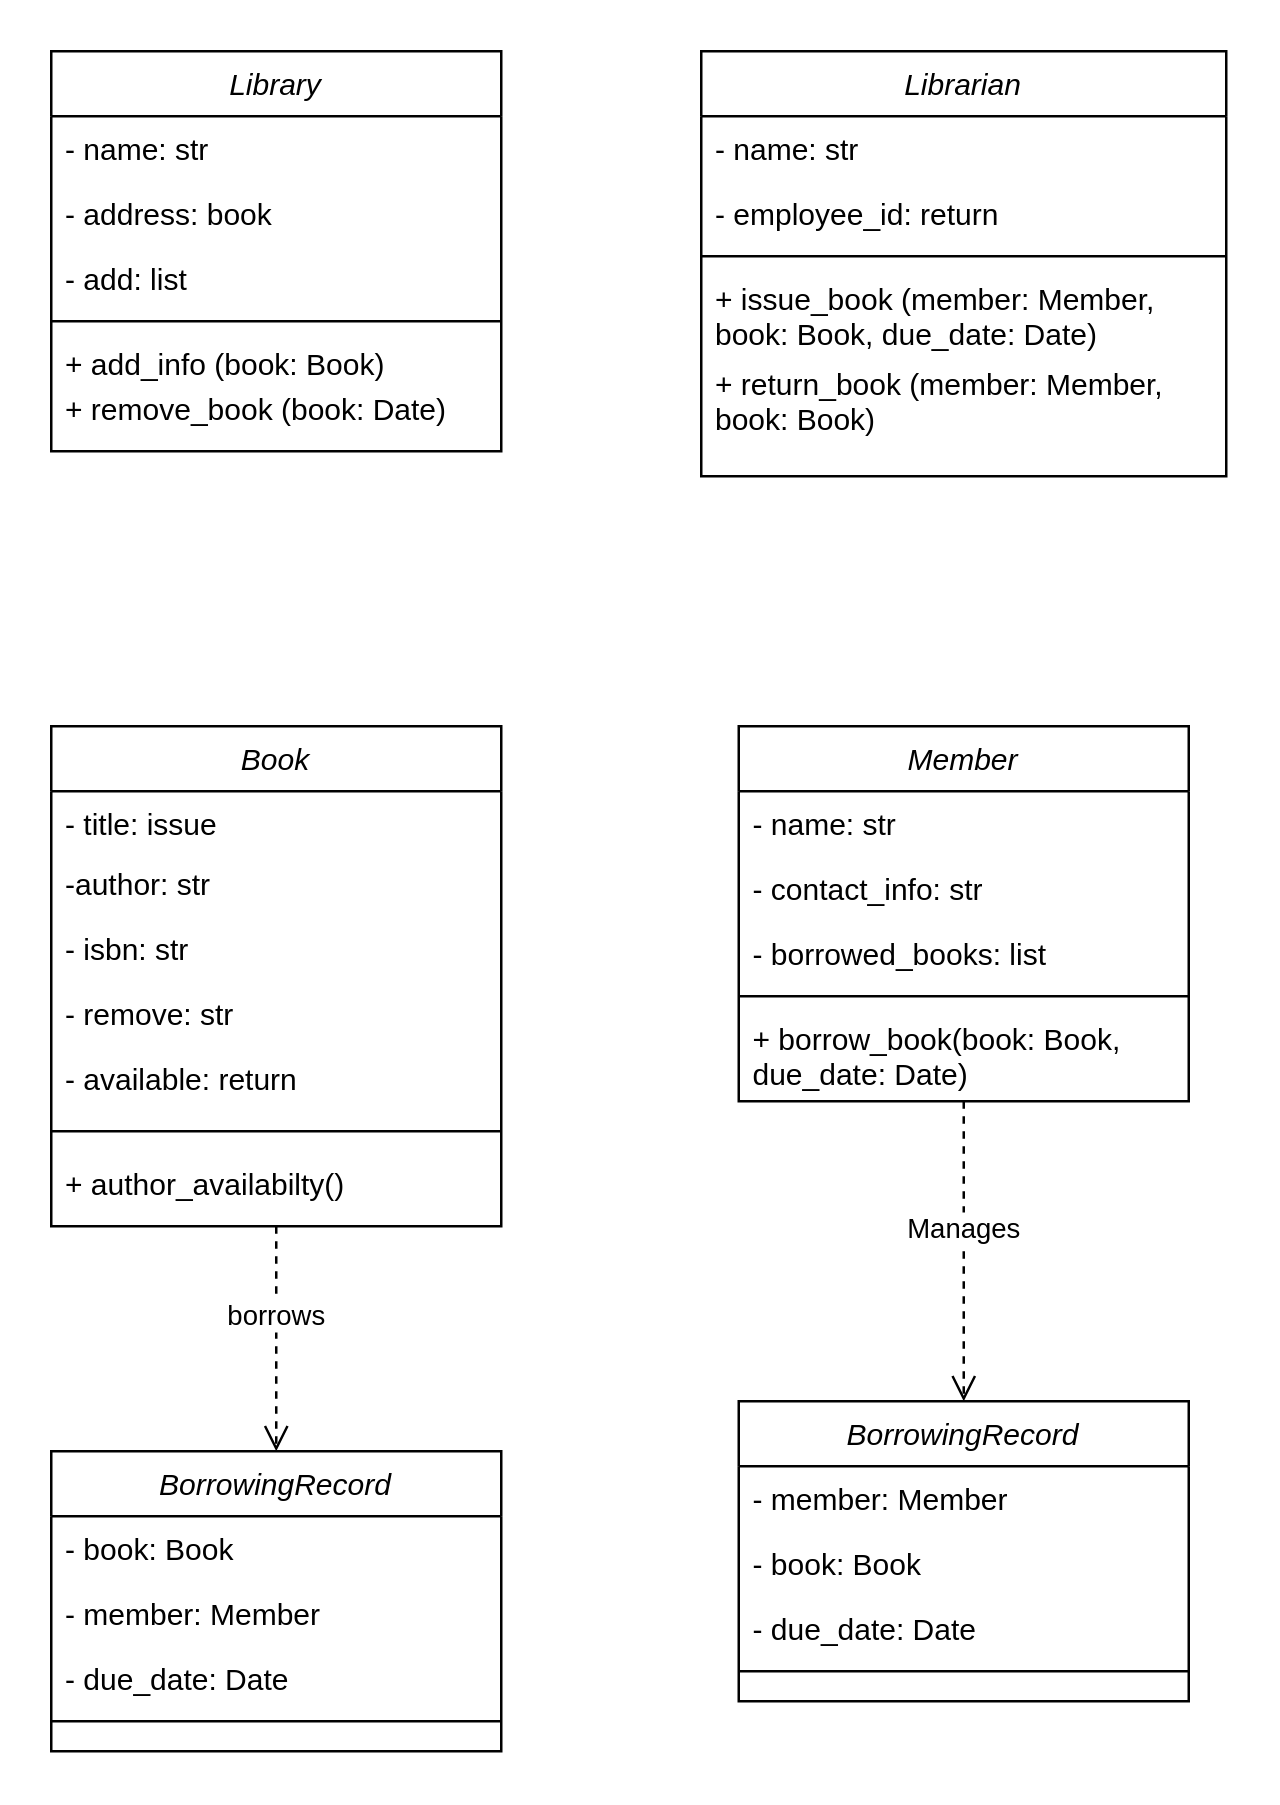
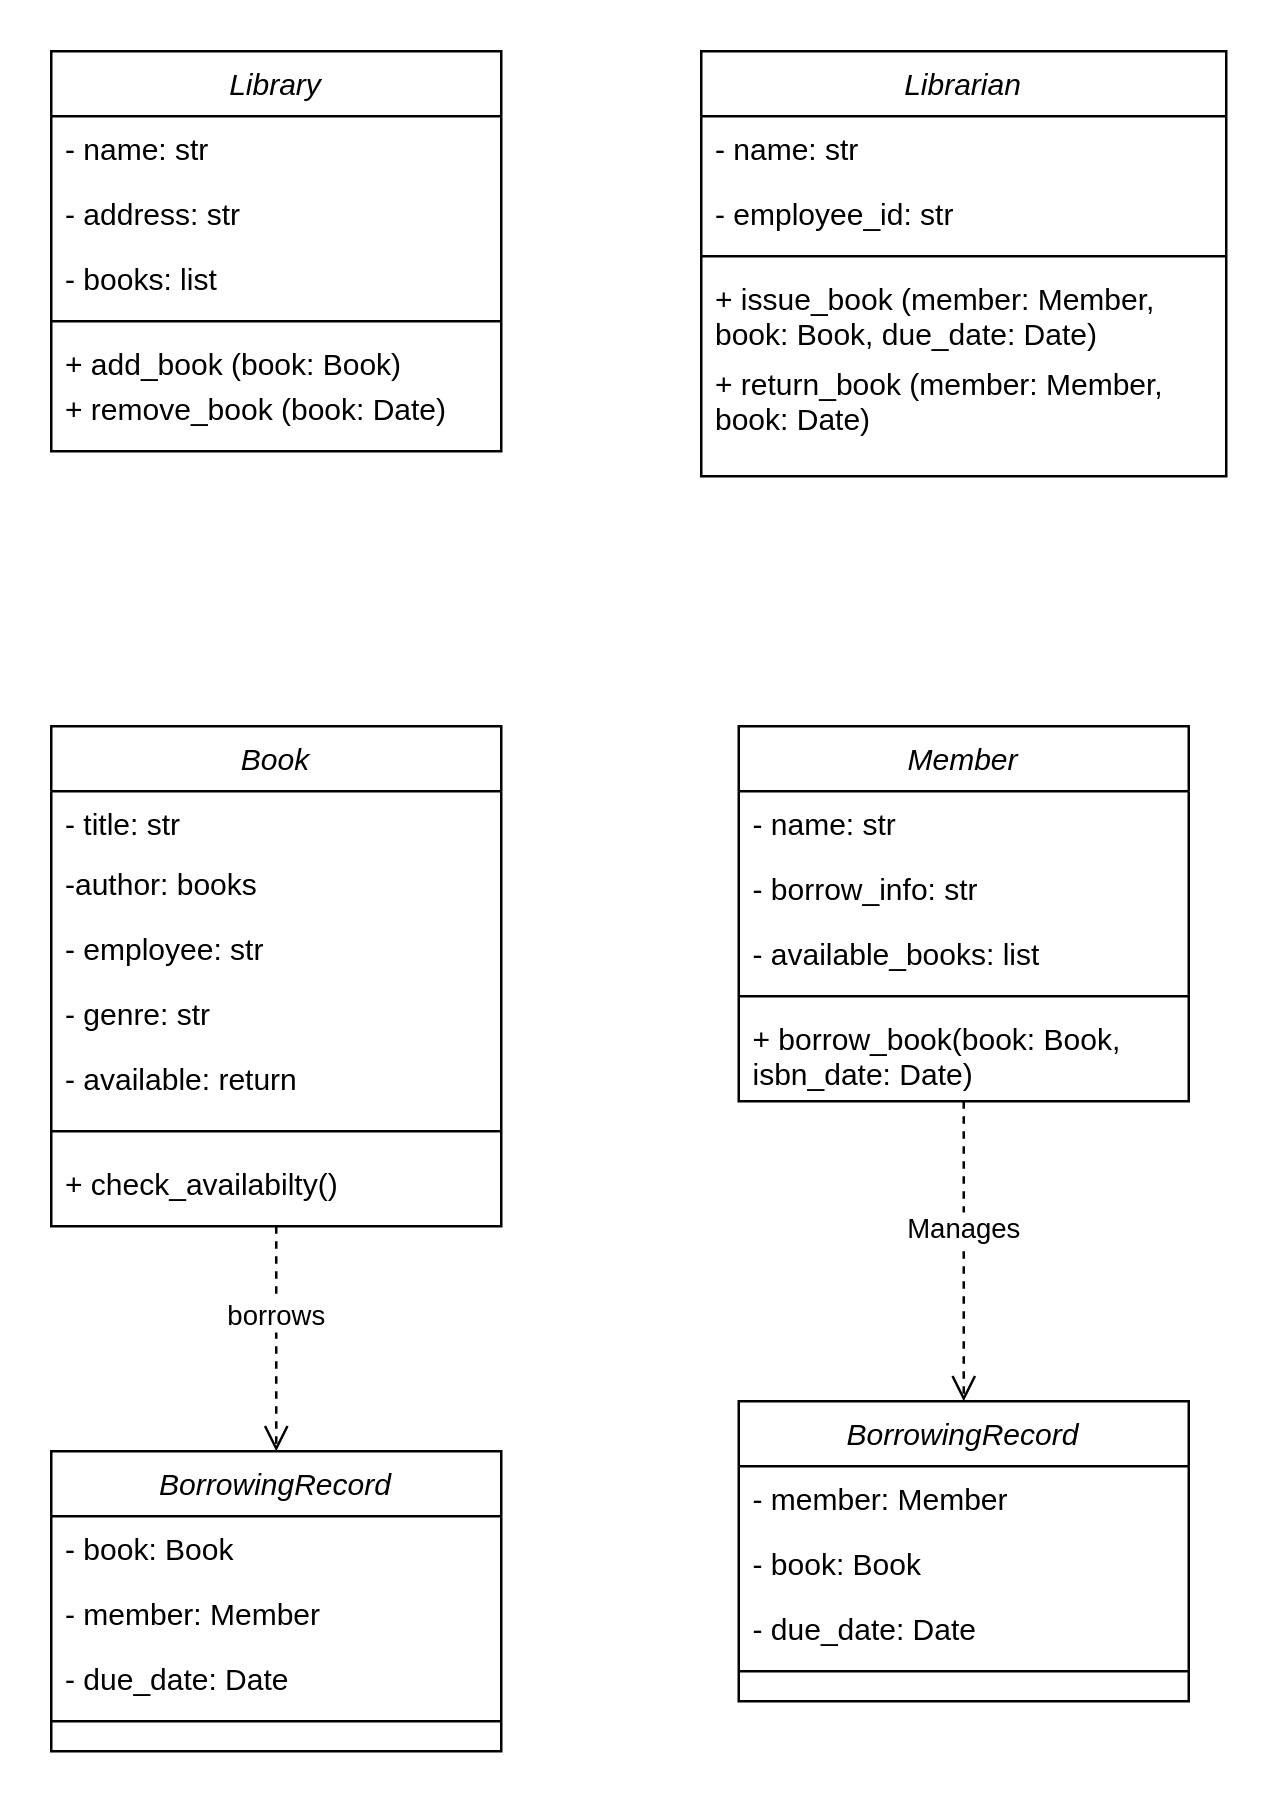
  <mxCell id="0" />
  <mxCell id="1" parent="0" />
  <mxCell id="2" value="Library" style="swimlane;fontStyle=2;align=center;verticalAlign=top;childLayout=stackLayout;horizontal=1;startSize=26;horizontalStack=0;resizeParent=1;resizeLast=0;collapsible=1;marginBottom=0;rounded=0;shadow=0;strokeWidth=1;" parent="1" vertex="1"><mxGeometry x="20" y="20" width="180" height="160" as="geometry"><mxRectangle x="230" y="140" width="160" height="26" as="alternateBounds" /></mxGeometry></mxCell>
  <mxCell id="3" value="- name: str" style="text;align=left;verticalAlign=top;spacingLeft=4;spacingRight=4;overflow=hidden;rotatable=0;points=[[0,0.5],[1,0.5]];portConstraint=eastwest;" parent="2" vertex="1"><mxGeometry y="26" width="180" height="26" as="geometry" /></mxCell>
- <mxCell id="4" value="- address: book" style="text;align=left;verticalAlign=top;spacingLeft=4;spacingRight=4;overflow=hidden;rotatable=0;points=[[0,0.5],[1,0.5]];portConstraint=eastwest;rounded=0;shadow=0;html=0;" parent="2" vertex="1"><mxGeometry y="52" width="180" height="26" as="geometry" /></mxCell>
- <mxCell id="5" value="- add: list" style="text;align=left;verticalAlign=top;spacingLeft=4;spacingRight=4;overflow=hidden;rotatable=0;points=[[0,0.5],[1,0.5]];portConstraint=eastwest;rounded=0;shadow=0;html=0;" parent="2" vertex="1"><mxGeometry y="78" width="180" height="26" as="geometry" /></mxCell>
+ <mxCell id="4" value="- address: str" style="text;align=left;verticalAlign=top;spacingLeft=4;spacingRight=4;overflow=hidden;rotatable=0;points=[[0,0.5],[1,0.5]];portConstraint=eastwest;rounded=0;shadow=0;html=0;" parent="2" vertex="1"><mxGeometry y="52" width="180" height="26" as="geometry" /></mxCell>
+ <mxCell id="5" value="- books: list" style="text;align=left;verticalAlign=top;spacingLeft=4;spacingRight=4;overflow=hidden;rotatable=0;points=[[0,0.5],[1,0.5]];portConstraint=eastwest;rounded=0;shadow=0;html=0;" parent="2" vertex="1"><mxGeometry y="78" width="180" height="26" as="geometry" /></mxCell>
  <mxCell id="6" value="" style="line;html=1;strokeWidth=1;align=left;verticalAlign=middle;spacingTop=-1;spacingLeft=3;spacingRight=3;rotatable=0;labelPosition=right;points=[];portConstraint=eastwest;" parent="2" vertex="1"><mxGeometry y="104" width="180" height="8" as="geometry" /></mxCell>
- <mxCell id="7" value="+ add_info (book: Book)" style="text;align=left;verticalAlign=top;spacingLeft=4;spacingRight=4;overflow=hidden;rotatable=0;points=[[0,0.5],[1,0.5]];portConstraint=eastwest;whiteSpace=wrap;" parent="2" vertex="1"><mxGeometry y="112" width="180" height="18" as="geometry" /></mxCell>
+ <mxCell id="7" value="+ add_book (book: Book)" style="text;align=left;verticalAlign=top;spacingLeft=4;spacingRight=4;overflow=hidden;rotatable=0;points=[[0,0.5],[1,0.5]];portConstraint=eastwest;whiteSpace=wrap;" parent="2" vertex="1"><mxGeometry y="112" width="180" height="18" as="geometry" /></mxCell>
  <mxCell id="8" value="+ remove_book (book: Date)" style="text;align=left;verticalAlign=top;spacingLeft=4;spacingRight=4;overflow=hidden;rotatable=0;points=[[0,0.5],[1,0.5]];portConstraint=eastwest;whiteSpace=wrap;" vertex="1" parent="2"><mxGeometry y="130" width="180" height="20" as="geometry" /></mxCell>
  <mxCell id="9" value="Librarian" style="swimlane;fontStyle=2;align=center;verticalAlign=top;childLayout=stackLayout;horizontal=1;startSize=26;horizontalStack=0;resizeParent=1;resizeLast=0;collapsible=1;marginBottom=0;rounded=0;shadow=0;strokeWidth=1;" vertex="1" parent="1"><mxGeometry x="280" y="20" width="210" height="170" as="geometry"><mxRectangle x="230" y="140" width="160" height="26" as="alternateBounds" /></mxGeometry></mxCell>
  <mxCell id="10" value="- name: str" style="text;align=left;verticalAlign=top;spacingLeft=4;spacingRight=4;overflow=hidden;rotatable=0;points=[[0,0.5],[1,0.5]];portConstraint=eastwest;" vertex="1" parent="9"><mxGeometry y="26" width="210" height="26" as="geometry" /></mxCell>
- <mxCell id="11" value="- employee_id: return" style="text;align=left;verticalAlign=top;spacingLeft=4;spacingRight=4;overflow=hidden;rotatable=0;points=[[0,0.5],[1,0.5]];portConstraint=eastwest;rounded=0;shadow=0;html=0;" vertex="1" parent="9"><mxGeometry y="52" width="210" height="26" as="geometry" /></mxCell>
+ <mxCell id="11" value="- employee_id: str" style="text;align=left;verticalAlign=top;spacingLeft=4;spacingRight=4;overflow=hidden;rotatable=0;points=[[0,0.5],[1,0.5]];portConstraint=eastwest;rounded=0;shadow=0;html=0;" vertex="1" parent="9"><mxGeometry y="52" width="210" height="26" as="geometry" /></mxCell>
  <mxCell id="12" value="" style="line;html=1;strokeWidth=1;align=left;verticalAlign=middle;spacingTop=-1;spacingLeft=3;spacingRight=3;rotatable=0;labelPosition=right;points=[];portConstraint=eastwest;" vertex="1" parent="9"><mxGeometry y="78" width="210" height="8" as="geometry" /></mxCell>
  <mxCell id="13" value="+ issue_book (member: Member, book: Book, due_date: Date)" style="text;align=left;verticalAlign=top;spacingLeft=4;spacingRight=4;overflow=hidden;rotatable=0;points=[[0,0.5],[1,0.5]];portConstraint=eastwest;whiteSpace=wrap;" vertex="1" parent="9"><mxGeometry y="86" width="210" height="34" as="geometry" /></mxCell>
- <mxCell id="14" value="+ return_book (member: Member, book: Book)" style="text;align=left;verticalAlign=top;spacingLeft=4;spacingRight=4;overflow=hidden;rotatable=0;points=[[0,0.5],[1,0.5]];portConstraint=eastwest;whiteSpace=wrap;" vertex="1" parent="9"><mxGeometry y="120" width="210" height="34" as="geometry" /></mxCell>
+ <mxCell id="14" value="+ return_book (member: Member, book: Date)" style="text;align=left;verticalAlign=top;spacingLeft=4;spacingRight=4;overflow=hidden;rotatable=0;points=[[0,0.5],[1,0.5]];portConstraint=eastwest;whiteSpace=wrap;" vertex="1" parent="9"><mxGeometry y="120" width="210" height="34" as="geometry" /></mxCell>
  <mxCell id="15" value="Book" style="swimlane;fontStyle=2;align=center;verticalAlign=top;childLayout=stackLayout;horizontal=1;startSize=26;horizontalStack=0;resizeParent=1;resizeLast=0;collapsible=1;marginBottom=0;rounded=0;shadow=0;strokeWidth=1;" vertex="1" parent="1"><mxGeometry x="20" y="290" width="180" height="200" as="geometry"><mxRectangle x="230" y="140" width="160" height="26" as="alternateBounds" /></mxGeometry></mxCell>
- <mxCell id="16" value="- title: issue" style="text;align=left;verticalAlign=top;spacingLeft=4;spacingRight=4;overflow=hidden;rotatable=0;points=[[0,0.5],[1,0.5]];portConstraint=eastwest;" vertex="1" parent="15"><mxGeometry y="26" width="180" height="24" as="geometry" /></mxCell>
- <mxCell id="17" value="-author: str" style="text;align=left;verticalAlign=top;spacingLeft=4;spacingRight=4;overflow=hidden;rotatable=0;points=[[0,0.5],[1,0.5]];portConstraint=eastwest;rounded=0;shadow=0;html=0;" vertex="1" parent="15"><mxGeometry y="50" width="180" height="26" as="geometry" /></mxCell>
- <mxCell id="18" value="- isbn: str" style="text;align=left;verticalAlign=top;spacingLeft=4;spacingRight=4;overflow=hidden;rotatable=0;points=[[0,0.5],[1,0.5]];portConstraint=eastwest;rounded=0;shadow=0;html=0;" vertex="1" parent="15"><mxGeometry y="76" width="180" height="26" as="geometry" /></mxCell>
- <mxCell id="19" value="- remove: str" style="text;align=left;verticalAlign=top;spacingLeft=4;spacingRight=4;overflow=hidden;rotatable=0;points=[[0,0.5],[1,0.5]];portConstraint=eastwest;rounded=0;shadow=0;html=0;" vertex="1" parent="15"><mxGeometry y="102" width="180" height="26" as="geometry" /></mxCell>
+ <mxCell id="16" value="- title: str" style="text;align=left;verticalAlign=top;spacingLeft=4;spacingRight=4;overflow=hidden;rotatable=0;points=[[0,0.5],[1,0.5]];portConstraint=eastwest;" vertex="1" parent="15"><mxGeometry y="26" width="180" height="24" as="geometry" /></mxCell>
+ <mxCell id="17" value="-author: books" style="text;align=left;verticalAlign=top;spacingLeft=4;spacingRight=4;overflow=hidden;rotatable=0;points=[[0,0.5],[1,0.5]];portConstraint=eastwest;rounded=0;shadow=0;html=0;" vertex="1" parent="15"><mxGeometry y="50" width="180" height="26" as="geometry" /></mxCell>
+ <mxCell id="18" value="- employee: str" style="text;align=left;verticalAlign=top;spacingLeft=4;spacingRight=4;overflow=hidden;rotatable=0;points=[[0,0.5],[1,0.5]];portConstraint=eastwest;rounded=0;shadow=0;html=0;" vertex="1" parent="15"><mxGeometry y="76" width="180" height="26" as="geometry" /></mxCell>
+ <mxCell id="19" value="- genre: str" style="text;align=left;verticalAlign=top;spacingLeft=4;spacingRight=4;overflow=hidden;rotatable=0;points=[[0,0.5],[1,0.5]];portConstraint=eastwest;rounded=0;shadow=0;html=0;" vertex="1" parent="15"><mxGeometry y="102" width="180" height="26" as="geometry" /></mxCell>
  <mxCell id="20" value="- available: return" style="text;align=left;verticalAlign=top;spacingLeft=4;spacingRight=4;overflow=hidden;rotatable=0;points=[[0,0.5],[1,0.5]];portConstraint=eastwest;rounded=0;shadow=0;html=0;" vertex="1" parent="15"><mxGeometry y="128" width="180" height="26" as="geometry" /></mxCell>
  <mxCell id="21" value="" style="line;html=1;strokeWidth=1;align=left;verticalAlign=middle;spacingTop=-1;spacingLeft=3;spacingRight=3;rotatable=0;labelPosition=right;points=[];portConstraint=eastwest;" vertex="1" parent="15"><mxGeometry y="154" width="180" height="16" as="geometry" /></mxCell>
- <mxCell id="22" value="+ author_availabilty()" style="text;align=left;verticalAlign=top;spacingLeft=4;spacingRight=4;overflow=hidden;rotatable=0;points=[[0,0.5],[1,0.5]];portConstraint=eastwest;whiteSpace=wrap;" vertex="1" parent="15"><mxGeometry y="170" width="180" height="28" as="geometry" /></mxCell>
+ <mxCell id="22" value="+ check_availabilty()" style="text;align=left;verticalAlign=top;spacingLeft=4;spacingRight=4;overflow=hidden;rotatable=0;points=[[0,0.5],[1,0.5]];portConstraint=eastwest;whiteSpace=wrap;" vertex="1" parent="15"><mxGeometry y="170" width="180" height="28" as="geometry" /></mxCell>
  <mxCell id="23" value="Member" style="swimlane;fontStyle=2;align=center;verticalAlign=top;childLayout=stackLayout;horizontal=1;startSize=26;horizontalStack=0;resizeParent=1;resizeLast=0;collapsible=1;marginBottom=0;rounded=0;shadow=0;strokeWidth=1;" vertex="1" parent="1"><mxGeometry x="295" y="290" width="180" height="150" as="geometry"><mxRectangle x="230" y="140" width="160" height="26" as="alternateBounds" /></mxGeometry></mxCell>
  <mxCell id="24" value="- name: str" style="text;align=left;verticalAlign=top;spacingLeft=4;spacingRight=4;overflow=hidden;rotatable=0;points=[[0,0.5],[1,0.5]];portConstraint=eastwest;" vertex="1" parent="23"><mxGeometry y="26" width="180" height="26" as="geometry" /></mxCell>
- <mxCell id="25" value="- contact_info: str" style="text;align=left;verticalAlign=top;spacingLeft=4;spacingRight=4;overflow=hidden;rotatable=0;points=[[0,0.5],[1,0.5]];portConstraint=eastwest;rounded=0;shadow=0;html=0;" vertex="1" parent="23"><mxGeometry y="52" width="180" height="26" as="geometry" /></mxCell>
- <mxCell id="26" value="- borrowed_books: list" style="text;align=left;verticalAlign=top;spacingLeft=4;spacingRight=4;overflow=hidden;rotatable=0;points=[[0,0.5],[1,0.5]];portConstraint=eastwest;rounded=0;shadow=0;html=0;" vertex="1" parent="23"><mxGeometry y="78" width="180" height="26" as="geometry" /></mxCell>
+ <mxCell id="25" value="- borrow_info: str" style="text;align=left;verticalAlign=top;spacingLeft=4;spacingRight=4;overflow=hidden;rotatable=0;points=[[0,0.5],[1,0.5]];portConstraint=eastwest;rounded=0;shadow=0;html=0;" vertex="1" parent="23"><mxGeometry y="52" width="180" height="26" as="geometry" /></mxCell>
+ <mxCell id="26" value="- available_books: list" style="text;align=left;verticalAlign=top;spacingLeft=4;spacingRight=4;overflow=hidden;rotatable=0;points=[[0,0.5],[1,0.5]];portConstraint=eastwest;rounded=0;shadow=0;html=0;" vertex="1" parent="23"><mxGeometry y="78" width="180" height="26" as="geometry" /></mxCell>
  <mxCell id="27" value="" style="line;html=1;strokeWidth=1;align=left;verticalAlign=middle;spacingTop=-1;spacingLeft=3;spacingRight=3;rotatable=0;labelPosition=right;points=[];portConstraint=eastwest;" vertex="1" parent="23"><mxGeometry y="104" width="180" height="8" as="geometry" /></mxCell>
- <mxCell id="28" value="+ borrow_book(book: Book, due_date: Date)" style="text;align=left;verticalAlign=top;spacingLeft=4;spacingRight=4;overflow=hidden;rotatable=0;points=[[0,0.5],[1,0.5]];portConstraint=eastwest;whiteSpace=wrap;" vertex="1" parent="23"><mxGeometry y="112" width="180" height="38" as="geometry" /></mxCell>
+ <mxCell id="28" value="+ borrow_book(book: Book, isbn_date: Date)" style="text;align=left;verticalAlign=top;spacingLeft=4;spacingRight=4;overflow=hidden;rotatable=0;points=[[0,0.5],[1,0.5]];portConstraint=eastwest;whiteSpace=wrap;" vertex="1" parent="23"><mxGeometry y="112" width="180" height="38" as="geometry" /></mxCell>
  <mxCell id="29" value="BorrowingRecord" style="swimlane;fontStyle=2;align=center;verticalAlign=top;childLayout=stackLayout;horizontal=1;startSize=26;horizontalStack=0;resizeParent=1;resizeLast=0;collapsible=1;marginBottom=0;rounded=0;shadow=0;strokeWidth=1;" vertex="1" parent="1"><mxGeometry x="20" y="580" width="180" height="120" as="geometry"><mxRectangle x="230" y="140" width="160" height="26" as="alternateBounds" /></mxGeometry></mxCell>
  <mxCell id="30" value="- book: Book" style="text;align=left;verticalAlign=top;spacingLeft=4;spacingRight=4;overflow=hidden;rotatable=0;points=[[0,0.5],[1,0.5]];portConstraint=eastwest;" vertex="1" parent="29"><mxGeometry y="26" width="180" height="26" as="geometry" /></mxCell>
  <mxCell id="31" value="- member: Member" style="text;align=left;verticalAlign=top;spacingLeft=4;spacingRight=4;overflow=hidden;rotatable=0;points=[[0,0.5],[1,0.5]];portConstraint=eastwest;rounded=0;shadow=0;html=0;" vertex="1" parent="29"><mxGeometry y="52" width="180" height="26" as="geometry" /></mxCell>
  <mxCell id="32" value="- due_date: Date" style="text;align=left;verticalAlign=top;spacingLeft=4;spacingRight=4;overflow=hidden;rotatable=0;points=[[0,0.5],[1,0.5]];portConstraint=eastwest;rounded=0;shadow=0;html=0;" vertex="1" parent="29"><mxGeometry y="78" width="180" height="26" as="geometry" /></mxCell>
  <mxCell id="33" value="" style="line;html=1;strokeWidth=1;align=left;verticalAlign=middle;spacingTop=-1;spacingLeft=3;spacingRight=3;rotatable=0;labelPosition=right;points=[];portConstraint=eastwest;" vertex="1" parent="29"><mxGeometry y="104" width="180" height="8" as="geometry" /></mxCell>
  <mxCell id="34" value="borrows" style="html=1;verticalAlign=bottom;endArrow=open;dashed=1;endSize=8;curved=0;rounded=0;entryX=0.5;entryY=0;entryDx=0;entryDy=0;exitX=0.5;exitY=1;exitDx=0;exitDy=0;" edge="1" parent="1" source="15" target="29"><mxGeometry relative="1" as="geometry"><mxPoint x="270" y="470" as="sourcePoint" /><mxPoint x="270" y="570" as="targetPoint" /></mxGeometry></mxCell>
  <mxCell id="35" value="Manages" style="html=1;verticalAlign=bottom;endArrow=open;dashed=1;endSize=8;curved=0;rounded=0;entryX=0.5;entryY=0;entryDx=0;entryDy=0;exitX=0.5;exitY=1;exitDx=0;exitDy=0;" edge="1" parent="1" source="23" target="36"><mxGeometry relative="1" as="geometry"><mxPoint x="380" y="460" as="sourcePoint" /><mxPoint x="260" y="560" as="targetPoint" /></mxGeometry></mxCell>
  <mxCell id="36" value="BorrowingRecord" style="swimlane;fontStyle=2;align=center;verticalAlign=top;childLayout=stackLayout;horizontal=1;startSize=26;horizontalStack=0;resizeParent=1;resizeLast=0;collapsible=1;marginBottom=0;rounded=0;shadow=0;strokeWidth=1;" vertex="1" parent="1"><mxGeometry x="295" y="560" width="180" height="120" as="geometry"><mxRectangle x="230" y="140" width="160" height="26" as="alternateBounds" /></mxGeometry></mxCell>
  <mxCell id="37" value="- member: Member" style="text;align=left;verticalAlign=top;spacingLeft=4;spacingRight=4;overflow=hidden;rotatable=0;points=[[0,0.5],[1,0.5]];portConstraint=eastwest;" vertex="1" parent="36"><mxGeometry y="26" width="180" height="26" as="geometry" /></mxCell>
  <mxCell id="38" value="- book: Book" style="text;align=left;verticalAlign=top;spacingLeft=4;spacingRight=4;overflow=hidden;rotatable=0;points=[[0,0.5],[1,0.5]];portConstraint=eastwest;rounded=0;shadow=0;html=0;" vertex="1" parent="36"><mxGeometry y="52" width="180" height="26" as="geometry" /></mxCell>
  <mxCell id="39" value="- due_date: Date" style="text;align=left;verticalAlign=top;spacingLeft=4;spacingRight=4;overflow=hidden;rotatable=0;points=[[0,0.5],[1,0.5]];portConstraint=eastwest;rounded=0;shadow=0;html=0;" vertex="1" parent="36"><mxGeometry y="78" width="180" height="26" as="geometry" /></mxCell>
  <mxCell id="40" value="" style="line;html=1;strokeWidth=1;align=left;verticalAlign=middle;spacingTop=-1;spacingLeft=3;spacingRight=3;rotatable=0;labelPosition=right;points=[];portConstraint=eastwest;" vertex="1" parent="36"><mxGeometry y="104" width="180" height="8" as="geometry" /></mxCell>
